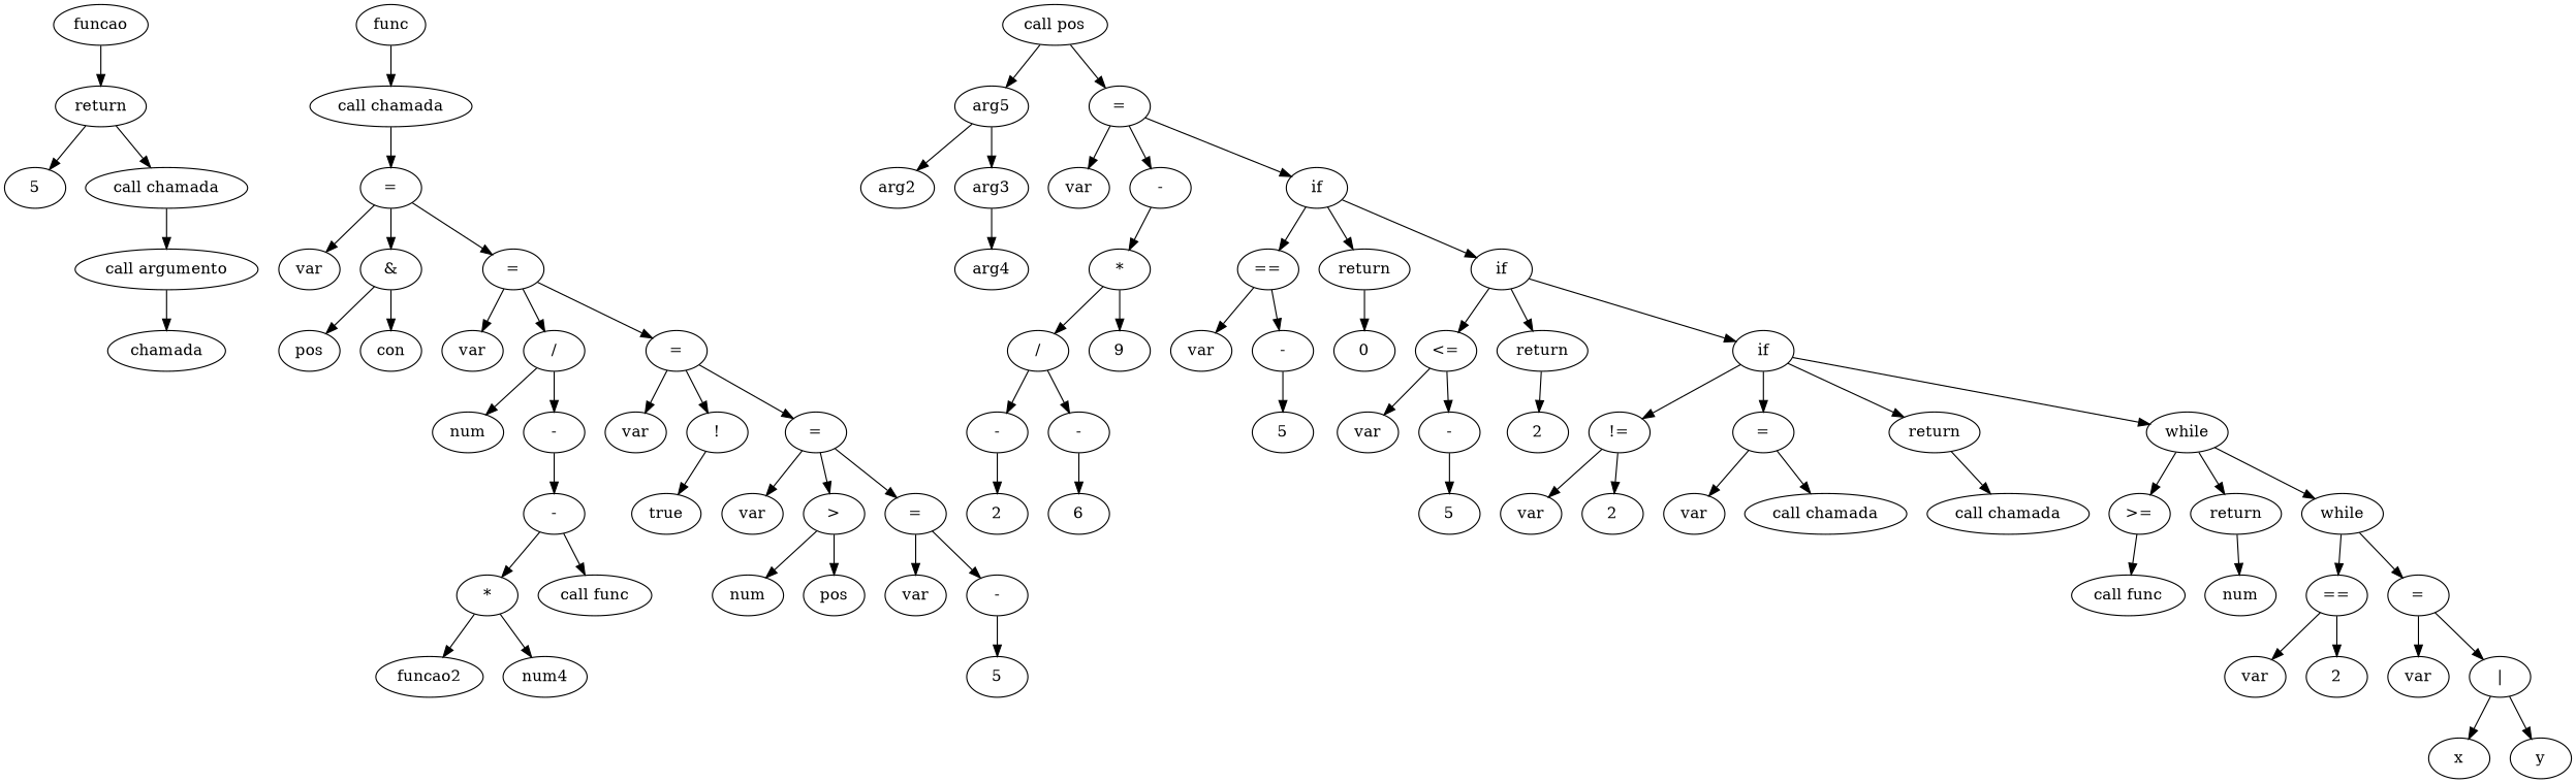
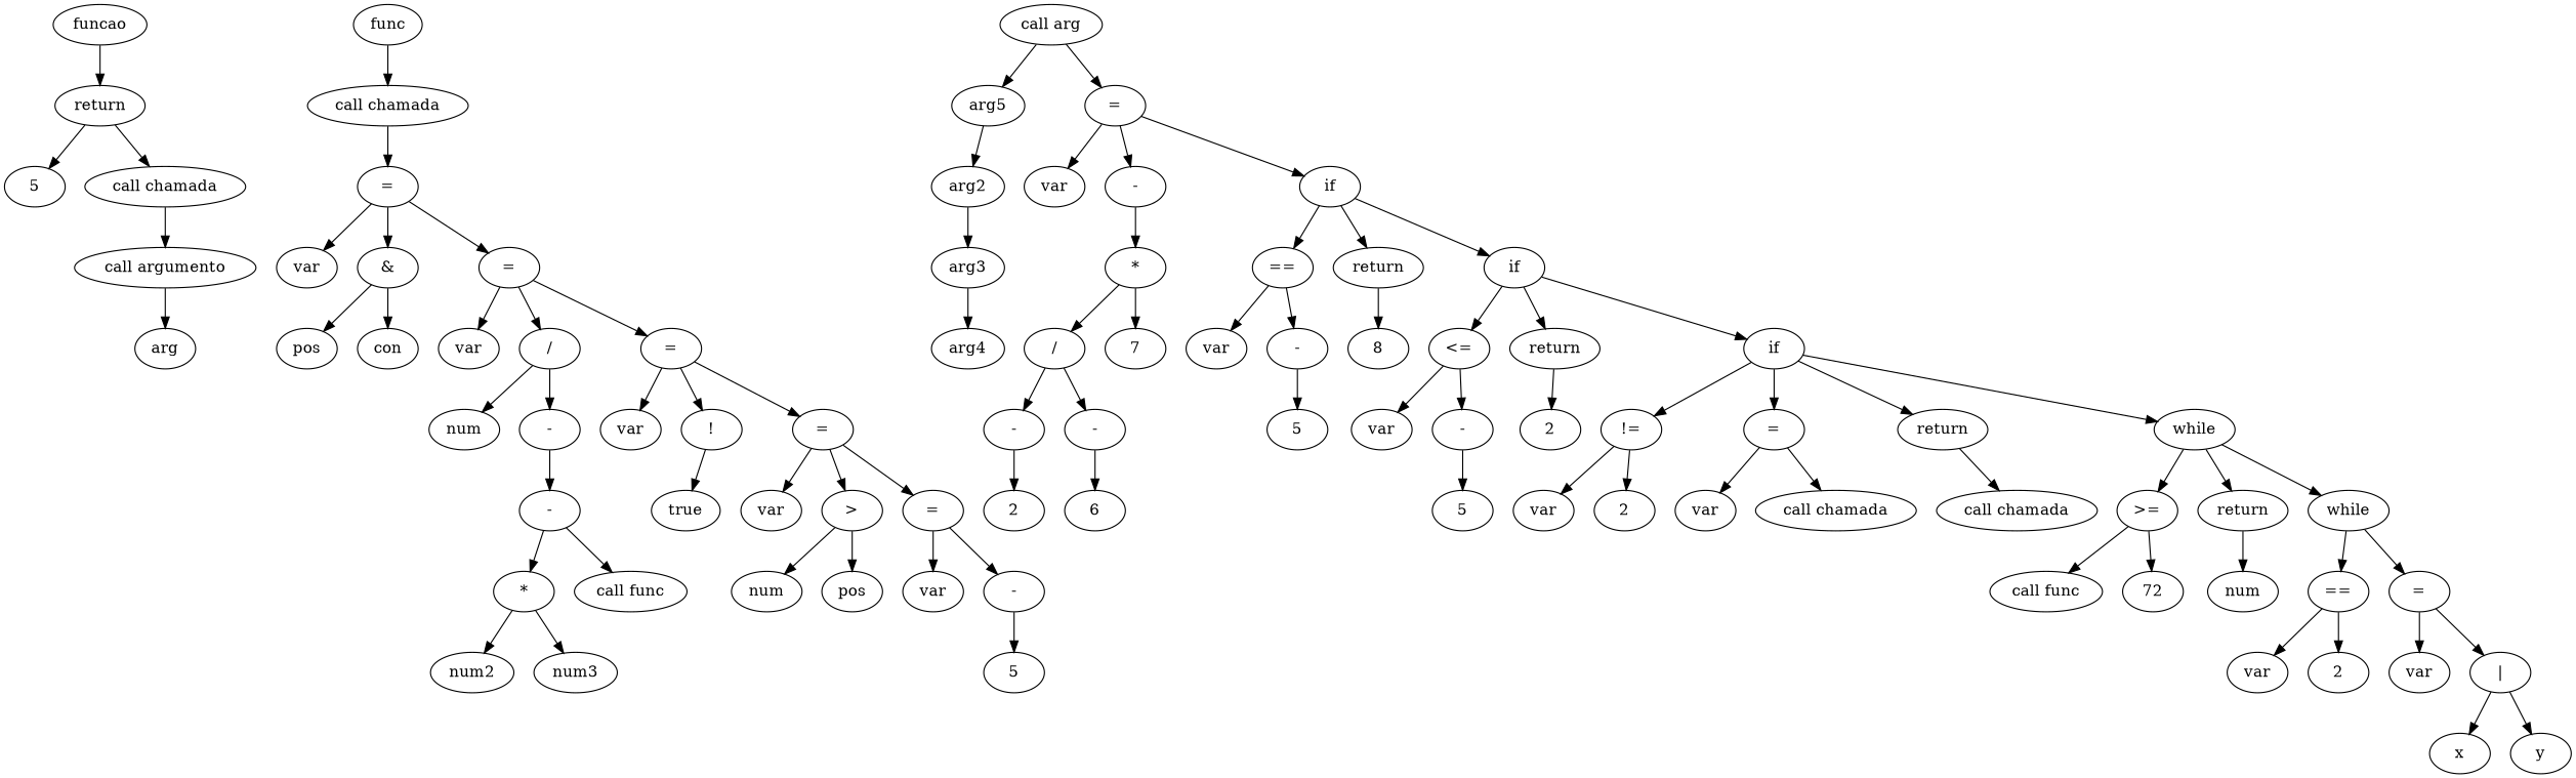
  digraph {
    n1 [label=funcao]
    n2 [label=return]
    n3 [label=5]
    n4 [label="call chamada"]
    n5 [label=func]
    n6 [label="call chamada"]
    n7 [label="call argumento"]
    n8 [label="="]
-   n9 [label=chamada]
-   n10 [label="call pos"]
+   n9 [label=arg]
+   n10 [label="call arg"]
    n11 [label=arg5]
    n12 [label="="]
    n13 [label=arg2]
    n14 [label=var]
    n15 [label="-"]
    n16 [label=if]
    n17 [label=arg3]
    n18 [label="*"]
    n19 [label="=="]
    n20 [label=return]
    n21 [label=if]
    n22 [label=arg4]
    n23 [label="/"]
-   n24 [label=9]
+   n24 [label=7]
    n25 [label=var]
    n26 [label="-"]
-   n27 [label=0]
+   n27 [label=8]
    n28 [label="<="]
    n29 [label=return]
    n30 [label=if]
    n31 [label="-"]
    n32 [label="-"]
    n33 [label=2]
    n34 [label=6]
    n35 [label=5]
    n36 [label=var]
    n37 [label="-"]
    n38 [label=2]
    n39 [label="!="]
    n40 [label="="]
    n41 [label=return]
    n42 [label=while]
    n43 [label=5]
    n44 [label=var]
    n45 [label=2]
    n46 [label=var]
    n47 [label="call chamada"]
    n48 [label="call chamada"]
    n49 [label=">="]
    n50 [label=return]
    n51 [label=while]
    n52 [label="call func"]
+   n53 [label=72]
    n54 [label=num]
    n55 [label="=="]
    n56 [label="="]
    n57 [label=var]
    n58 [label=2]
    n59 [label=var]
    n60 [label="|"]
    n61 [label=x]
    n62 [label=y]
    n63 [label=var]
    n64 [label="&"]
    n65 [label="="]
    n66 [label=pos]
    n67 [label=con]
    n68 [label=var]
    n69 [label="/"]
    n70 [label="="]
    n71 [label=num]
    n72 [label="-"]
    n73 [label=var]
    n74 [label="!"]
    n75 [label="="]
    n76 [label="-"]
    n77 [label=true]
    n78 [label=var]
    n79 [label=">"]
    n80 [label="="]
    n81 [label="*"]
    n82 [label="call func"]
-   n83 [label=funcao2]
-   n84 [label=num4]
+   n83 [label=num2]
+   n84 [label=num3]
    n85 [label=num]
    n86 [label=pos]
    n87 [label=var]
    n88 [label="-"]
    n89 [label=5]
    n1 -> n2
    n2 -> n3
    n2 -> n4
    n4 -> n7
    n5 -> n6
    n6 -> n8
    n7 -> n9
    n8 -> n63
    n8 -> n64
    n8 -> n65
    n10 -> n11
    n10 -> n12
    n11 -> n13
    n12 -> n14
    n12 -> n15
    n12 -> n16
-   n11 -> n17
+   n13 -> n17
    n15 -> n18
    n16 -> n19
    n16 -> n20
    n16 -> n21
    n17 -> n22
    n18 -> n23
    n18 -> n24
    n19 -> n25
    n19 -> n26
    n20 -> n27
    n21 -> n28
    n21 -> n29
    n21 -> n30
    n23 -> n31
    n23 -> n32
    n26 -> n35
    n28 -> n36
    n28 -> n37
    n29 -> n38
    n30 -> n39
    n30 -> n40
    n30 -> n41
    n30 -> n42
    n31 -> n33
    n32 -> n34
    n37 -> n43
    n39 -> n44
    n39 -> n45
    n40 -> n46
    n40 -> n47
    n41 -> n48
    n42 -> n49
    n42 -> n50
    n42 -> n51
    n49 -> n52
+   n49 -> n53
    n50 -> n54
    n51 -> n55
    n51 -> n56
    n55 -> n57
    n55 -> n58
    n56 -> n59
    n56 -> n60
    n60 -> n61
    n60 -> n62
    n64 -> n66
    n64 -> n67
    n65 -> n68
    n65 -> n69
    n65 -> n70
    n69 -> n71
    n69 -> n72
    n70 -> n73
    n70 -> n74
    n70 -> n75
    n72 -> n76
    n74 -> n77
    n75 -> n78
    n75 -> n79
    n75 -> n80
    n76 -> n81
    n76 -> n82
    n79 -> n85
    n79 -> n86
    n80 -> n87
    n80 -> n88
    n81 -> n83
    n81 -> n84
    n88 -> n89
  }
